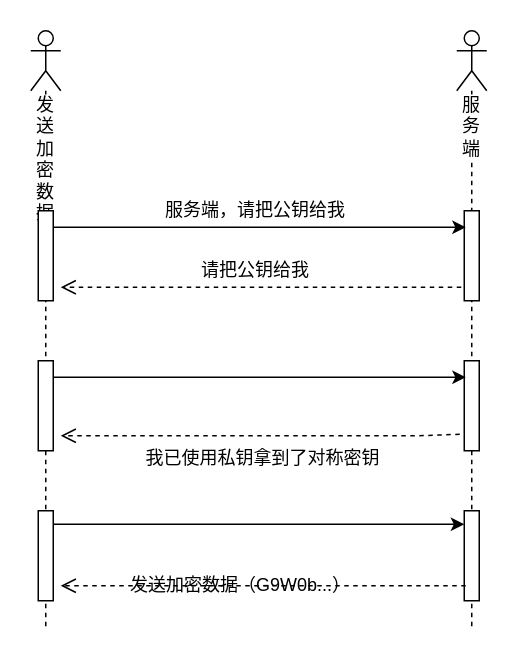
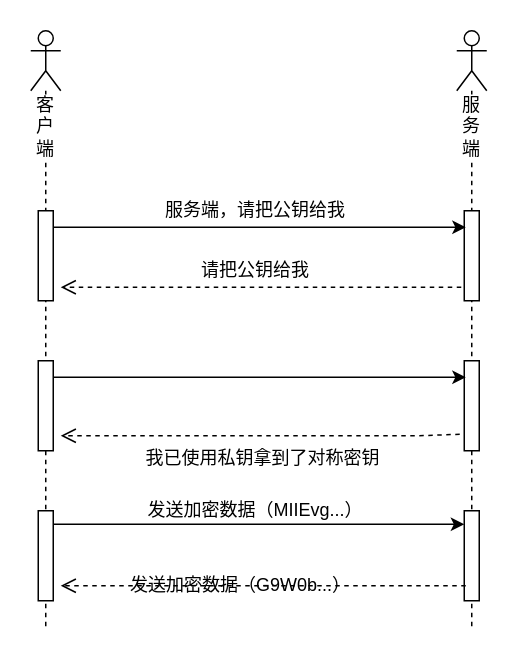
  <mxCell id="0" />
  <mxCell id="1" parent="0" />
- <mxCell id="2" value="发送加密数据" style="shape=umlLifeline;participant=umlActor;perimeter=lifelinePerimeter;whiteSpace=wrap;html=1;container=1;collapsible=0;recursiveResize=0;verticalAlign=top;spacingTop=36;labelBackgroundColor=#ffffff;outlineConnect=0;" vertex="1" parent="1"><mxGeometry x="20" y="20" width="20" height="400" as="geometry" /></mxCell>
+ <mxCell id="2" value="客户端" style="shape=umlLifeline;participant=umlActor;perimeter=lifelinePerimeter;whiteSpace=wrap;html=1;container=1;collapsible=0;recursiveResize=0;verticalAlign=top;spacingTop=36;labelBackgroundColor=#ffffff;outlineConnect=0;" vertex="1" parent="1"><mxGeometry x="20" y="20" width="20" height="400" as="geometry" /></mxCell>
  <mxCell id="3" value="" style="html=1;points=[];perimeter=orthogonalPerimeter;" vertex="1" parent="2"><mxGeometry x="5" y="120" width="10" height="60" as="geometry" /></mxCell>
  <mxCell id="4" value="" style="html=1;points=[];perimeter=orthogonalPerimeter;" vertex="1" parent="2"><mxGeometry x="5" y="220" width="10" height="60" as="geometry" /></mxCell>
  <mxCell id="5" value="" style="html=1;points=[];perimeter=orthogonalPerimeter;" vertex="1" parent="2"><mxGeometry x="5" y="320" width="10" height="60" as="geometry" /></mxCell>
  <mxCell id="6" value="服务端" style="shape=umlLifeline;participant=umlActor;perimeter=lifelinePerimeter;whiteSpace=wrap;html=1;container=1;collapsible=0;recursiveResize=0;verticalAlign=top;spacingTop=36;labelBackgroundColor=#ffffff;outlineConnect=0;" vertex="1" parent="1"><mxGeometry x="304" y="20" width="20" height="400" as="geometry" /></mxCell>
  <mxCell id="7" value="" style="html=1;points=[];perimeter=orthogonalPerimeter;" vertex="1" parent="6"><mxGeometry x="5" y="120" width="10" height="60" as="geometry" /></mxCell>
  <mxCell id="8" value="" style="html=1;points=[];perimeter=orthogonalPerimeter;" vertex="1" parent="6"><mxGeometry x="5" y="220" width="10" height="60" as="geometry" /></mxCell>
  <mxCell id="9" value="" style="html=1;points=[];perimeter=orthogonalPerimeter;" vertex="1" parent="6"><mxGeometry x="5" y="320" width="10" height="60" as="geometry" /></mxCell>
  <mxCell id="10" style="edgeStyle=orthogonalEdgeStyle;rounded=0;orthogonalLoop=1;jettySize=auto;html=1;entryX=0.1;entryY=0.5;entryDx=0;entryDy=0;entryPerimeter=0;" edge="1" parent="1"><mxGeometry relative="1" as="geometry"><mxPoint x="310" y="151" as="targetPoint" /><mxPoint x="35" y="151" as="sourcePoint" /></mxGeometry></mxCell>
  <mxCell id="11" value="" style="html=1;verticalAlign=bottom;endArrow=open;dashed=1;endSize=8;exitX=-0.2;exitY=0.85;exitDx=0;exitDy=0;exitPerimeter=0;" edge="1" parent="1" source="7"><mxGeometry relative="1" as="geometry"><mxPoint x="120" y="210" as="sourcePoint" /><mxPoint x="40" y="191" as="targetPoint" /></mxGeometry></mxCell>
  <mxCell id="12" value="服务端，请把公钥给我" style="text;html=1;strokeColor=none;fillColor=none;align=center;verticalAlign=middle;whiteSpace=wrap;rounded=0;" vertex="1" parent="1"><mxGeometry x="90" y="130" width="160" height="20" as="geometry" /></mxCell>
  <mxCell id="13" value="请把公钥给我" style="text;html=1;strokeColor=none;fillColor=none;align=center;verticalAlign=middle;whiteSpace=wrap;rounded=0;" vertex="1" parent="1"><mxGeometry x="90" y="170" width="160" height="20" as="geometry" /></mxCell>
  <mxCell id="14" style="edgeStyle=orthogonalEdgeStyle;rounded=0;orthogonalLoop=1;jettySize=auto;html=1;entryX=0.1;entryY=0.5;entryDx=0;entryDy=0;entryPerimeter=0;" edge="1" parent="1"><mxGeometry relative="1" as="geometry"><mxPoint x="35" y="251" as="sourcePoint" /><mxPoint x="310" y="251" as="targetPoint" /></mxGeometry></mxCell>
  <mxCell id="15" value="" style="html=1;verticalAlign=bottom;endArrow=open;dashed=1;endSize=8;exitX=-0.3;exitY=0.817;exitDx=0;exitDy=0;exitPerimeter=0;" edge="1" parent="1" source="8"><mxGeometry relative="1" as="geometry"><mxPoint x="300" y="290" as="sourcePoint" /><mxPoint x="40" y="290" as="targetPoint" /><Array as="points"><mxPoint x="280" y="290" /></Array></mxGeometry></mxCell>
  <mxCell id="16" value="我已使用私钥拿到了对称密钥" style="text;html=1;strokeColor=none;fillColor=none;align=center;verticalAlign=middle;whiteSpace=wrap;rounded=0;" vertex="1" parent="1"><mxGeometry x="95" y="295" width="160" height="20" as="geometry" /></mxCell>
  <mxCell id="17" style="edgeStyle=orthogonalEdgeStyle;rounded=0;orthogonalLoop=1;jettySize=auto;html=1;entryX=0;entryY=0.5;entryDx=0;entryDy=0;entryPerimeter=0;" edge="1" parent="1"><mxGeometry relative="1" as="geometry"><mxPoint x="35" y="349" as="sourcePoint" /><mxPoint x="309" y="349" as="targetPoint" /></mxGeometry></mxCell>
  <mxCell id="18" value="" style="html=1;verticalAlign=bottom;endArrow=open;dashed=1;endSize=8;exitX=0.1;exitY=0.833;exitDx=0;exitDy=0;exitPerimeter=0;" edge="1" parent="1" source="9"><mxGeometry relative="1" as="geometry"><mxPoint x="270" y="390" as="sourcePoint" /><mxPoint x="40" y="390" as="targetPoint" /></mxGeometry></mxCell>
+ <mxCell id="19" value="发送加密数据（MIIEvg...）" style="text;html=1;strokeColor=none;fillColor=none;align=center;verticalAlign=middle;whiteSpace=wrap;rounded=0;" vertex="1" parent="1"><mxGeometry x="90" y="330" width="160" height="20" as="geometry" /></mxCell>
  <mxCell id="20" value="发送加密数据（G9W0b...）" style="text;html=1;strokeColor=none;fillColor=none;align=center;verticalAlign=middle;whiteSpace=wrap;rounded=0;" vertex="1" parent="1"><mxGeometry x="80" y="380" width="160" height="20" as="geometry" /></mxCell>
